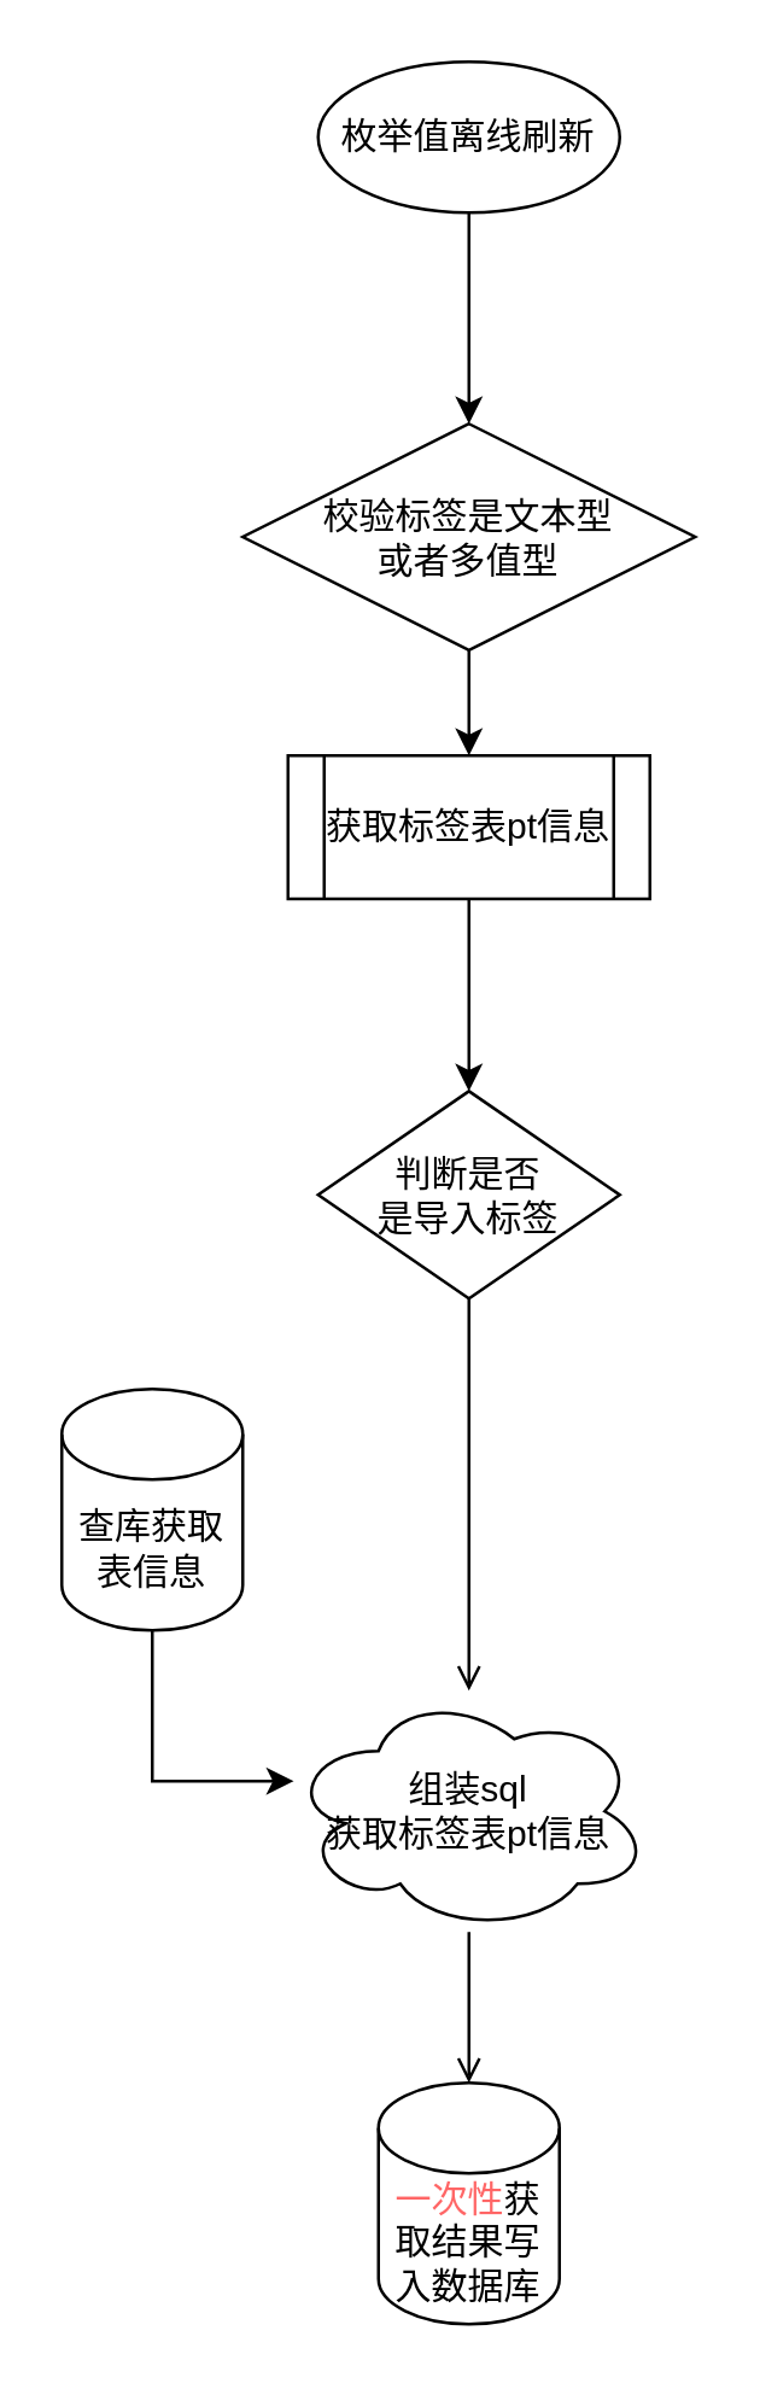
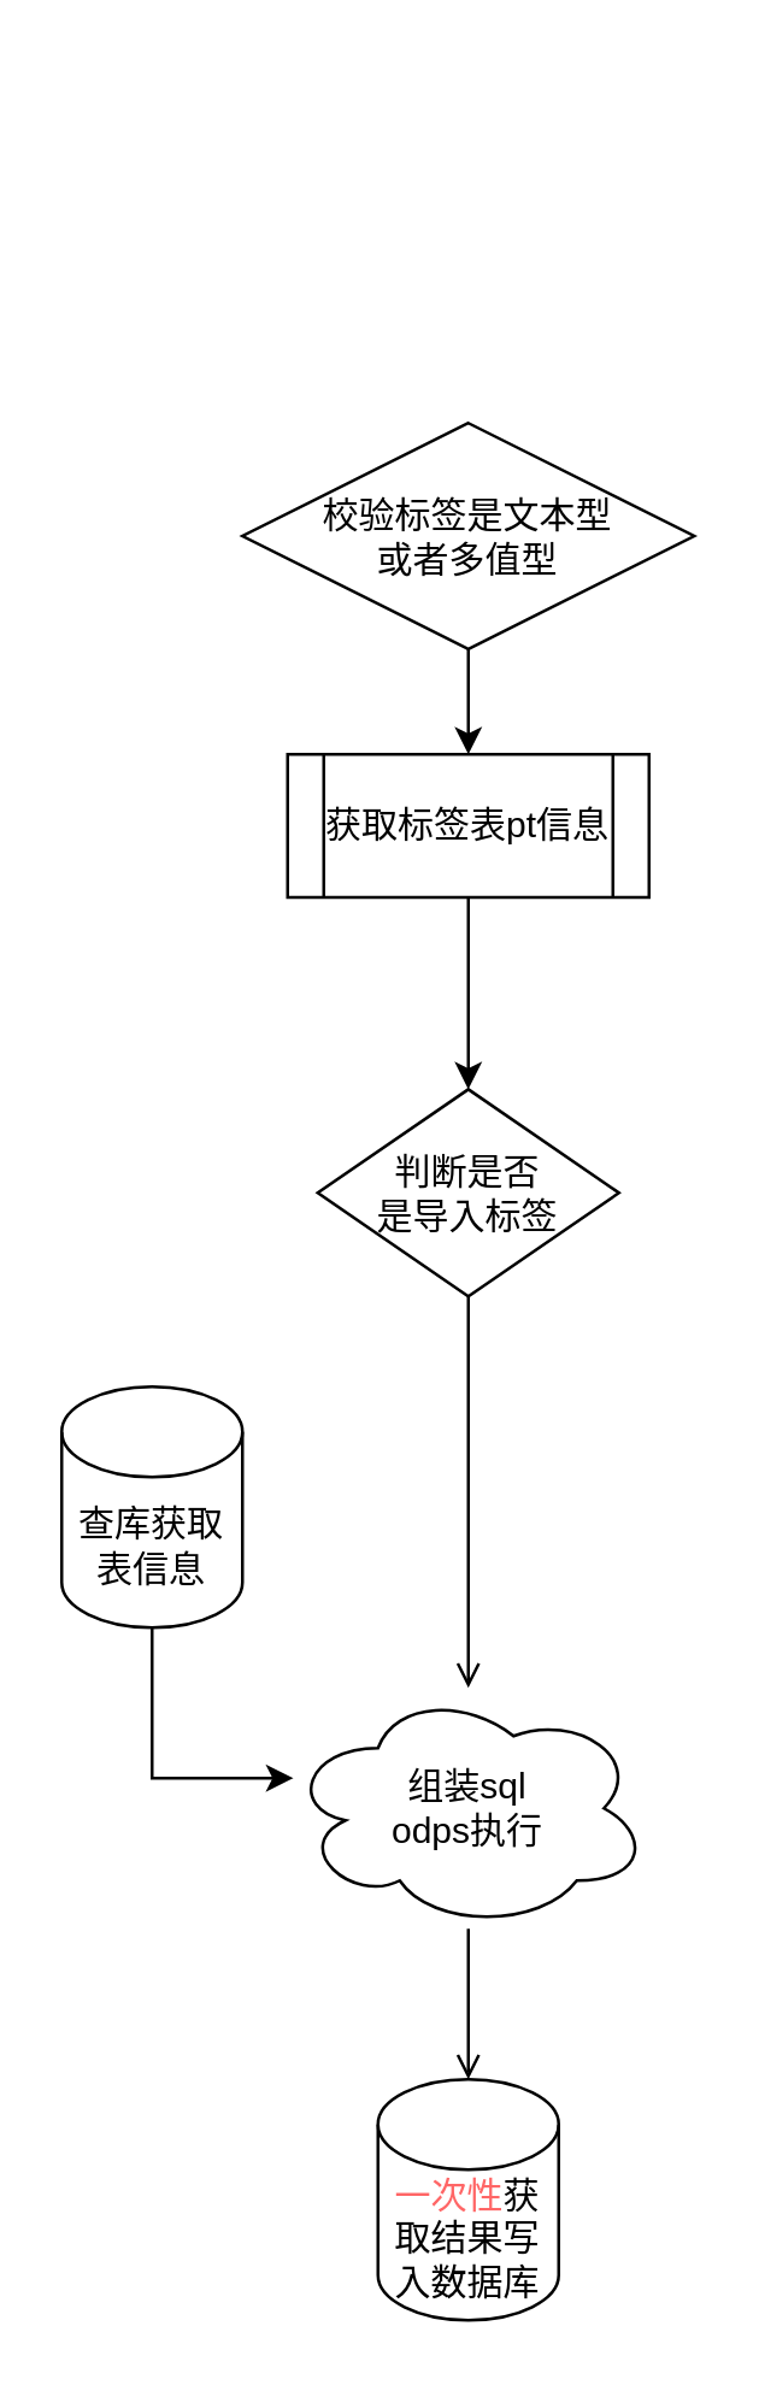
  <mxCell id="0" />
  <mxCell id="1" parent="0" />
- <mxCell id="2" value="" style="edgeStyle=orthogonalEdgeStyle;rounded=0;orthogonalLoop=1;jettySize=auto;html=1;" edge="1" parent="1" source="3" target="5"><mxGeometry relative="1" as="geometry" /></mxCell>
- <mxCell id="3" value="枚举值离线刷新" style="ellipse;whiteSpace=wrap;html=1;" vertex="1" parent="1"><mxGeometry x="105" y="20" width="100" height="50" as="geometry" /></mxCell>
  <mxCell id="4" value="" style="edgeStyle=orthogonalEdgeStyle;rounded=0;orthogonalLoop=1;jettySize=auto;html=1;" edge="1" parent="1" source="5" target="7"><mxGeometry relative="1" as="geometry" /></mxCell>
  <mxCell id="5" value="校验标签是文本型&lt;div&gt;或者多值型&lt;/div&gt;" style="rhombus;whiteSpace=wrap;html=1;" vertex="1" parent="1"><mxGeometry x="80" y="140" width="150" height="75" as="geometry" /></mxCell>
  <mxCell id="6" value="" style="edgeStyle=orthogonalEdgeStyle;rounded=0;orthogonalLoop=1;jettySize=auto;html=1;" edge="1" parent="1" source="7" target="9"><mxGeometry relative="1" as="geometry" /></mxCell>
  <mxCell id="7" value="获取标签表pt信息" style="shape=process;whiteSpace=wrap;html=1;backgroundOutline=1;" vertex="1" parent="1"><mxGeometry x="95" y="250" width="120" height="47.5" as="geometry" /></mxCell>
  <mxCell id="8" value="" style="edgeStyle=orthogonalEdgeStyle;rounded=0;orthogonalLoop=1;jettySize=auto;html=1;endArrow=open;" edge="1" parent="1" source="9" target="13"><mxGeometry relative="1" as="geometry" /></mxCell>
  <mxCell id="9" value="判断是否&lt;div&gt;是导入标签&lt;/div&gt;" style="rhombus;whiteSpace=wrap;html=1;" vertex="1" parent="1"><mxGeometry x="105" y="361.25" width="100" height="68.75" as="geometry" /></mxCell>
  <mxCell id="10" style="edgeStyle=orthogonalEdgeStyle;rounded=0;orthogonalLoop=1;jettySize=auto;html=1;" edge="1" parent="1" source="11" target="13"><mxGeometry relative="1" as="geometry"><Array as="points"><mxPoint x="50" y="590" /></Array></mxGeometry></mxCell>
  <mxCell id="11" value="查库获取表信息" style="shape=cylinder3;whiteSpace=wrap;html=1;boundedLbl=1;backgroundOutline=1;size=15;" vertex="1" parent="1"><mxGeometry x="20" y="460" width="60" height="80" as="geometry" /></mxCell>
  <mxCell id="12" value="" style="edgeStyle=orthogonalEdgeStyle;rounded=0;orthogonalLoop=1;jettySize=auto;html=1;endArrow=open;" edge="1" parent="1" source="13" target="14"><mxGeometry relative="1" as="geometry" /></mxCell>
- <mxCell id="13" value="组装sql&lt;br&gt;获取标签表pt信息" style="ellipse;shape=cloud;whiteSpace=wrap;html=1;" vertex="1" parent="1"><mxGeometry x="95" y="560.005" width="120" height="80" as="geometry" /></mxCell>
+ <mxCell id="13" value="组装sql&lt;br&gt;odps执行" style="ellipse;shape=cloud;whiteSpace=wrap;html=1;" vertex="1" parent="1"><mxGeometry x="95" y="560.005" width="120" height="80" as="geometry" /></mxCell>
  <mxCell id="14" value="&lt;font style=&quot;color: rgb(255, 102, 102);&quot;&gt;一次性&lt;/font&gt;获取结果写入数据库" style="shape=cylinder3;whiteSpace=wrap;html=1;boundedLbl=1;backgroundOutline=1;size=15;" vertex="1" parent="1"><mxGeometry x="125" y="690" width="60" height="80" as="geometry" /></mxCell>
